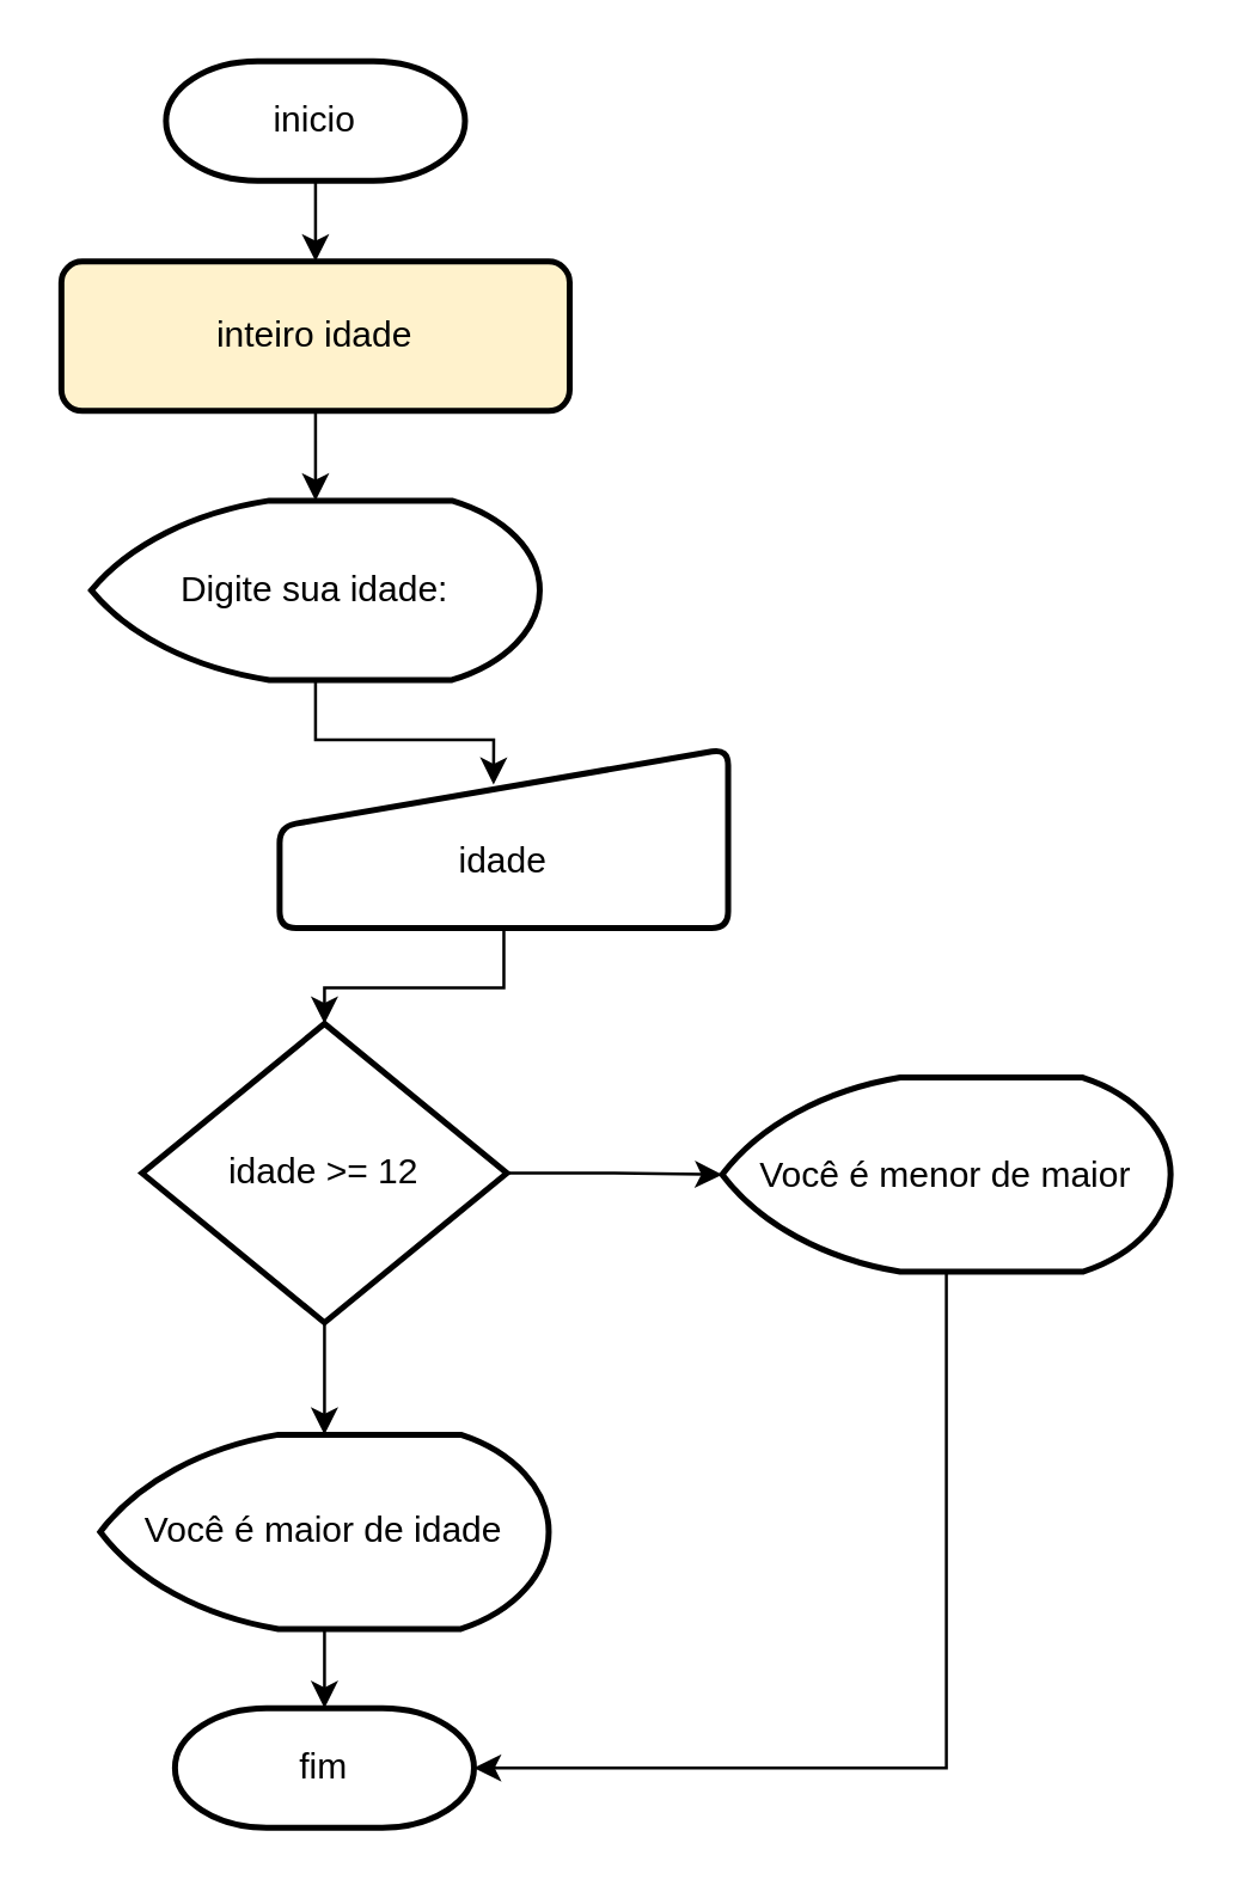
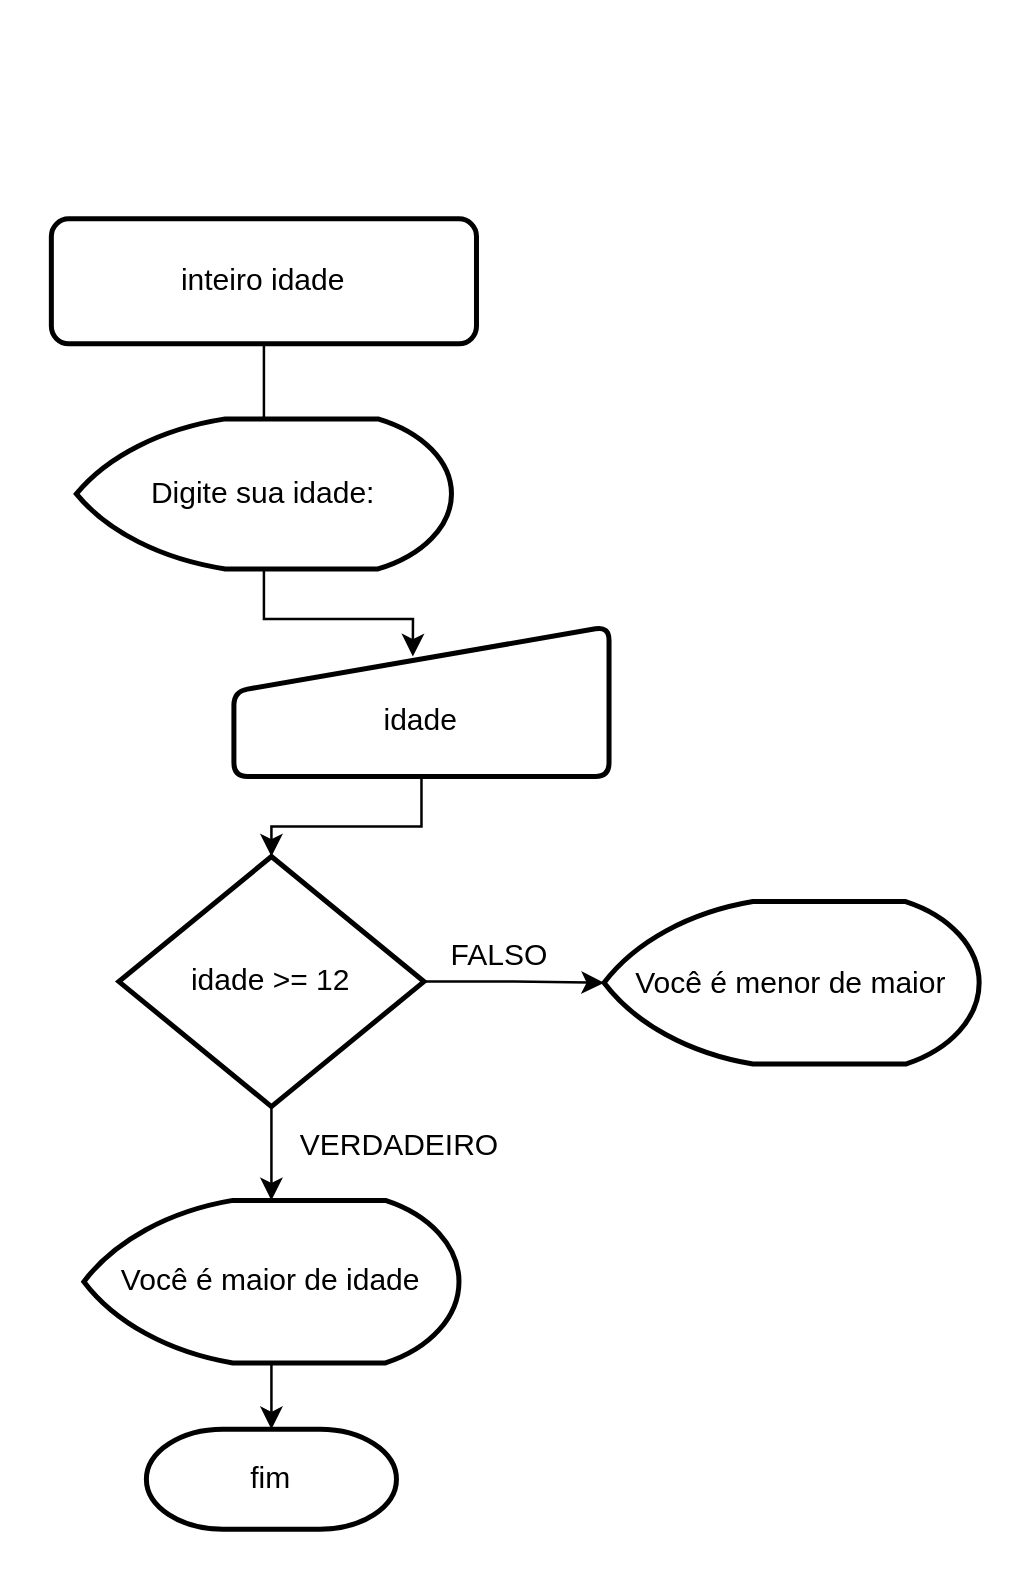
  <mxCell id="0" />
  <mxCell id="1" parent="0" />
- <mxCell id="2" style="edgeStyle=orthogonalEdgeStyle;rounded=0;orthogonalLoop=1;jettySize=auto;html=1;entryX=0.5;entryY=0;entryDx=0;entryDy=0;" parent="1" source="3" target="5" edge="1"><mxGeometry relative="1" as="geometry" /></mxCell>
- <mxCell id="3" value="inicio" style="strokeWidth=2;html=1;shape=mxgraph.flowchart.terminator;whiteSpace=wrap;" parent="1" vertex="1"><mxGeometry x="55" y="20" width="100" height="40" as="geometry" /></mxCell>
- <mxCell id="4" style="edgeStyle=orthogonalEdgeStyle;rounded=0;orthogonalLoop=1;jettySize=auto;html=1;entryX=0.5;entryY=0;entryDx=0;entryDy=0;entryPerimeter=0;" parent="1" source="5" target="6" edge="1"><mxGeometry relative="1" as="geometry"><mxPoint x="105" y="167" as="targetPoint" /></mxGeometry></mxCell>
- <mxCell id="5" value="inteiro idade" style="rounded=1;whiteSpace=wrap;html=1;absoluteArcSize=1;arcSize=14;strokeWidth=2;fillColor=#fff2cc;" parent="1" vertex="1"><mxGeometry x="20" y="87" width="170" height="50" as="geometry" /></mxCell>
+ <mxCell id="4" style="edgeStyle=orthogonalEdgeStyle;rounded=0;orthogonalLoop=1;jettySize=auto;html=1;entryX=0.5;entryY=0;entryDx=0;entryDy=0;entryPerimeter=0;endArrow=none;" parent="1" source="5" target="6" edge="1"><mxGeometry relative="1" as="geometry"><mxPoint x="105" y="167" as="targetPoint" /></mxGeometry></mxCell>
+ <mxCell id="5" value="inteiro idade" style="rounded=1;whiteSpace=wrap;html=1;absoluteArcSize=1;arcSize=14;strokeWidth=2;" parent="1" vertex="1"><mxGeometry x="20" y="87" width="170" height="50" as="geometry" /></mxCell>
  <mxCell id="6" value="Digite sua idade:" style="strokeWidth=2;html=1;shape=mxgraph.flowchart.display;whiteSpace=wrap;" parent="1" vertex="1"><mxGeometry x="30" y="167" width="150" height="60" as="geometry" /></mxCell>
  <mxCell id="7" value="&lt;div&gt;&lt;br&gt;&lt;/div&gt;idade" style="html=1;strokeWidth=2;shape=manualInput;whiteSpace=wrap;rounded=1;size=26;arcSize=11;" parent="1" vertex="1"><mxGeometry x="93" y="250" width="150" height="60" as="geometry" /></mxCell>
  <mxCell id="8" style="edgeStyle=orthogonalEdgeStyle;rounded=0;orthogonalLoop=1;jettySize=auto;html=1;entryX=0.477;entryY=0.2;entryDx=0;entryDy=0;entryPerimeter=0;" parent="1" source="6" target="7" edge="1"><mxGeometry relative="1" as="geometry" /></mxCell>
  <mxCell id="9" value="idade &amp;gt;= 12" style="strokeWidth=2;html=1;shape=mxgraph.flowchart.decision;whiteSpace=wrap;" parent="1" vertex="1"><mxGeometry x="47" y="342" width="122" height="100" as="geometry" /></mxCell>
  <mxCell id="10" style="edgeStyle=orthogonalEdgeStyle;rounded=0;orthogonalLoop=1;jettySize=auto;html=1;entryX=0.5;entryY=0;entryDx=0;entryDy=0;entryPerimeter=0;" parent="1" source="7" target="9" edge="1"><mxGeometry relative="1" as="geometry" /></mxCell>
  <mxCell id="11" value="Você é maior de idade" style="strokeWidth=2;html=1;shape=mxgraph.flowchart.display;whiteSpace=wrap;" parent="1" vertex="1"><mxGeometry x="33" y="479.5" width="150" height="65" as="geometry" /></mxCell>
  <mxCell id="12" style="edgeStyle=orthogonalEdgeStyle;rounded=0;orthogonalLoop=1;jettySize=auto;html=1;entryX=0.5;entryY=0;entryDx=0;entryDy=0;entryPerimeter=0;" parent="1" source="9" target="11" edge="1"><mxGeometry relative="1" as="geometry" /></mxCell>
  <mxCell id="13" value="Você é menor de maior" style="strokeWidth=2;html=1;shape=mxgraph.flowchart.display;whiteSpace=wrap;" parent="1" vertex="1"><mxGeometry x="241" y="360" width="150" height="65" as="geometry" /></mxCell>
  <mxCell id="14" style="edgeStyle=orthogonalEdgeStyle;rounded=0;orthogonalLoop=1;jettySize=auto;html=1;entryX=0;entryY=0.5;entryDx=0;entryDy=0;entryPerimeter=0;" parent="1" source="9" target="13" edge="1"><mxGeometry relative="1" as="geometry" /></mxCell>
+ <mxCell id="15" value="FALSO" style="text;html=1;align=center;verticalAlign=middle;resizable=0;points=[];autosize=1;strokeColor=none;fillColor=none;" parent="1" vertex="1"><mxGeometry x="169" y="367" width="60" height="30" as="geometry" /></mxCell>
+ <mxCell id="16" value="VERDADEIRO" style="text;html=1;align=center;verticalAlign=middle;resizable=0;points=[];autosize=1;strokeColor=none;fillColor=none;" parent="1" vertex="1"><mxGeometry x="109" y="443" width="100" height="30" as="geometry" /></mxCell>
  <mxCell id="17" value="fim" style="strokeWidth=2;html=1;shape=mxgraph.flowchart.terminator;whiteSpace=wrap;" parent="1" vertex="1"><mxGeometry x="58" y="571" width="100" height="40" as="geometry" /></mxCell>
  <mxCell id="18" style="edgeStyle=orthogonalEdgeStyle;rounded=0;orthogonalLoop=1;jettySize=auto;html=1;entryX=0.5;entryY=0;entryDx=0;entryDy=0;entryPerimeter=0;" parent="1" source="11" target="17" edge="1"><mxGeometry relative="1" as="geometry" /></mxCell>
- <mxCell id="19" style="edgeStyle=orthogonalEdgeStyle;rounded=0;orthogonalLoop=1;jettySize=auto;html=1;entryX=1;entryY=0.5;entryDx=0;entryDy=0;entryPerimeter=0;" parent="1" source="13" target="17" edge="1"><mxGeometry relative="1" as="geometry"><Array as="points"><mxPoint x="316" y="591" /></Array></mxGeometry></mxCell>
